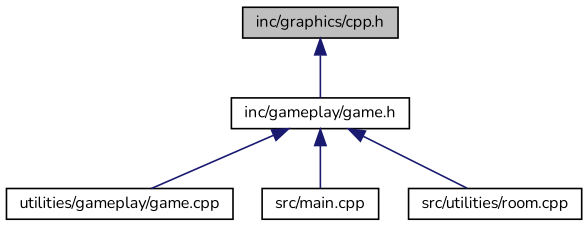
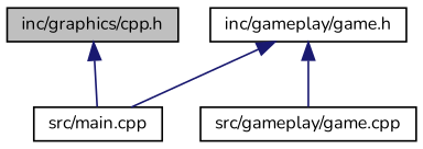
  digraph {
    fontname=Nunito
    node [color=black fillcolor=white fontname=Nunito fontsize=10 shape=record style=filled]
    edge [color=midnightblue dir=back fontname=Nunito fontsize=10 labelfontname=Helvetica labelfontsize=10 style=solid]
    n1 [fillcolor=grey75 fontcolor=black height=0.2 label="inc/graphics/cpp.h" width=0.4]
    n2 [height=0.2 label="inc/gameplay/game.h" width=0.4]
-   n3 [height=0.2 label="utilities/gameplay/game.cpp" width=0.4]
+   n3 [height=0.2 label="src/gameplay/game.cpp" width=0.4]
    n4 [height=0.2 label="src/main.cpp" width=0.4]
-   n5 [height=0.2 label="src/utilities/room.cpp" width=0.4]
-   n1 -> n2
+   n1 -> n4
    n2 -> n3
    n2 -> n4
-   n2 -> n5
  }
